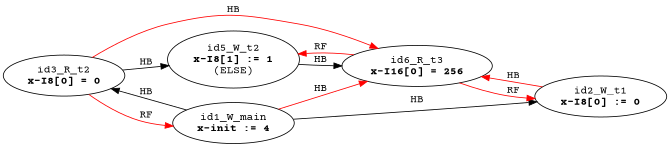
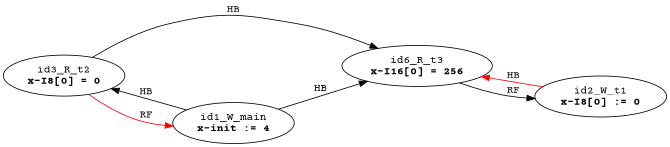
  digraph {
    fontname="Courier Prime"
    rankdir=LR
    splines=true
    node [fontname="Courier Prime"]
    edge [color=black fontname="Courier Prime"]
    n1 [label=<id3_R_t2<br/><B>x-I8[0] = 0</B>>]
-   n2 [label=<id5_W_t2<br/><B>x-I8[1] := 1</B><br/>(ELSE)>]
    n3 [label=<id1_W_main<br/><B>x-init := 4</B>>]
    n4 [label=<id6_R_t3<br/><B>x-I16[0] = 256</B>>]
    n5 [label=<id2_W_t1<br/><B>x-I8[0] := 0</B>>]
-   n1 -> n2 [label=HB]
    n1 -> n3 [color=red label=RF]
-   n1 -> n4 [color=red label=HB]
-   n2 -> n4 [label=HB]
+   n1 -> n4 [label=HB]
    n3 -> n1 [label=HB]
-   n3 -> n4 [color=red label=HB]
-   n3 -> n5 [label=HB]
-   n4 -> n2 [color=red label=RF]
-   n4 -> n5 [color=red label=RF]
+   n3 -> n4 [label=HB]
+   n4 -> n5 [label=RF]
    n5 -> n4 [color=red label=HB]
  }
